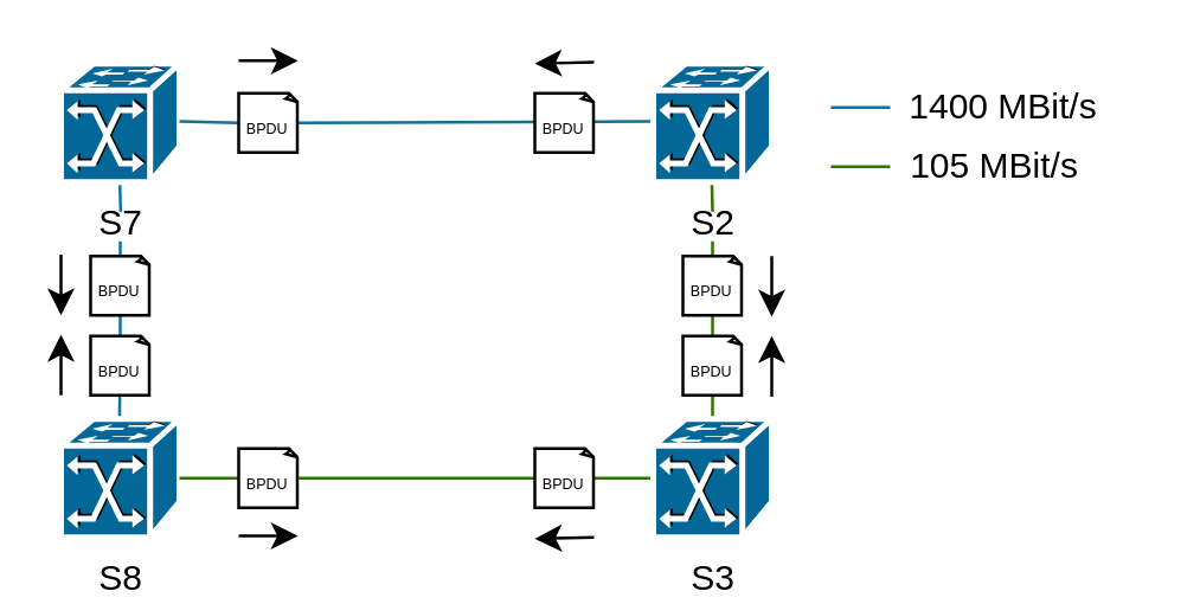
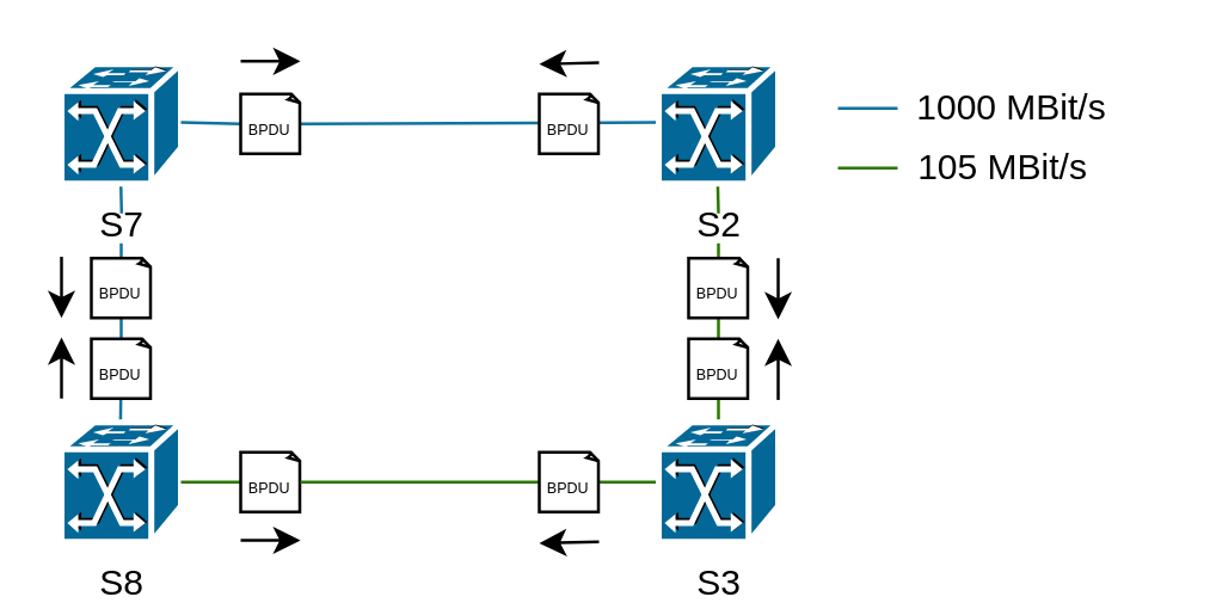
  <mxCell id="0" />
  <mxCell id="1" parent="0" />
  <mxCell id="2" value="" style="endArrow=none;html=1;rounded=0;exitX=1;exitY=0.5;exitDx=0;exitDy=0;exitPerimeter=0;entryX=0;entryY=0.5;entryDx=0;entryDy=0;entryPerimeter=0;fontColor=#FFFFFF;fillColor=#60a917;strokeColor=#2D7600;" edge="1" parent="1" source="19" target="11"><mxGeometry width="50" height="50" relative="1" as="geometry"><mxPoint x="130" y="101" as="sourcePoint" /><mxPoint x="180" y="51" as="targetPoint" /></mxGeometry></mxCell>
  <mxCell id="3" value="" style="endArrow=none;html=1;rounded=0;exitX=1;exitY=0.5;exitDx=0;exitDy=0;exitPerimeter=0;entryX=0;entryY=0.5;entryDx=0;entryDy=0;entryPerimeter=0;fillColor=#b1ddf0;strokeColor=#10739e;" edge="1" parent="1" source="21"><mxGeometry width="50" height="50" relative="1" as="geometry"><mxPoint x="60" y="40.5" as="sourcePoint" /><mxPoint x="220" y="40.5" as="targetPoint" /></mxGeometry></mxCell>
  <mxCell id="4" value="" style="endArrow=none;html=1;rounded=0;entryX=0.5;entryY=0;entryDx=0;entryDy=0;entryPerimeter=0;fillColor=#60a917;strokeColor=#2D7600;" edge="1" parent="1" target="11"><mxGeometry width="50" height="50" relative="1" as="geometry"><mxPoint x="240" y="81" as="sourcePoint" /><mxPoint x="240" y="101" as="targetPoint" /></mxGeometry></mxCell>
  <mxCell id="5" value="" style="endArrow=none;html=1;rounded=0;entryX=0.5;entryY=0;entryDx=0;entryDy=0;entryPerimeter=0;fillColor=#b1ddf0;strokeColor=#10739e;" edge="1" parent="1" source="24"><mxGeometry width="50" height="50" relative="1" as="geometry"><mxPoint x="40" y="81" as="sourcePoint" /><mxPoint x="39.76" y="141" as="targetPoint" /></mxGeometry></mxCell>
  <mxCell id="6" value="" style="endArrow=none;html=1;rounded=0;fillColor=#60a917;strokeColor=#2D7600;" edge="1" parent="1"><mxGeometry width="50" height="50" relative="1" as="geometry"><mxPoint x="239.76" y="61" as="sourcePoint" /><mxPoint x="240" y="71" as="targetPoint" /></mxGeometry></mxCell>
  <mxCell id="7" value="" style="endArrow=none;html=1;rounded=0;fillColor=#b1ddf0;strokeColor=#10739e;" edge="1" parent="1"><mxGeometry width="50" height="50" relative="1" as="geometry"><mxPoint x="39.88" y="61" as="sourcePoint" /><mxPoint x="40.12" y="71" as="targetPoint" /></mxGeometry></mxCell>
  <mxCell id="8" value="S2" style="shape=mxgraph.cisco.switches.atm_fast_gigabit_etherswitch;sketch=0;html=1;pointerEvents=1;dashed=0;fillColor=#036897;strokeColor=#ffffff;strokeWidth=2;verticalLabelPosition=bottom;verticalAlign=top;align=center;outlineConnect=0;" vertex="1" parent="1"><mxGeometry x="220" y="21" width="40" height="40" as="geometry" /></mxCell>
  <mxCell id="9" value="S7" style="shape=mxgraph.cisco.switches.atm_fast_gigabit_etherswitch;sketch=0;html=1;pointerEvents=1;dashed=0;fillColor=#036897;strokeColor=#ffffff;strokeWidth=2;verticalLabelPosition=bottom;verticalAlign=top;align=center;outlineConnect=0;" vertex="1" parent="1"><mxGeometry x="20" y="21" width="40" height="40" as="geometry" /></mxCell>
  <mxCell id="10" value="S8" style="shape=mxgraph.cisco.switches.atm_fast_gigabit_etherswitch;sketch=0;html=1;pointerEvents=1;dashed=0;fillColor=#036897;strokeColor=#ffffff;strokeWidth=2;verticalLabelPosition=bottom;verticalAlign=top;align=center;outlineConnect=0;" vertex="1" parent="1"><mxGeometry x="20" y="141" width="40" height="40" as="geometry" /></mxCell>
  <mxCell id="11" value="S3" style="shape=mxgraph.cisco.switches.atm_fast_gigabit_etherswitch;sketch=0;html=1;pointerEvents=1;dashed=0;fillColor=#036897;strokeColor=#ffffff;strokeWidth=2;verticalLabelPosition=bottom;verticalAlign=top;align=center;outlineConnect=0;" vertex="1" parent="1"><mxGeometry x="220" y="141" width="40" height="40" as="geometry" /></mxCell>
  <mxCell id="12" value="" style="endArrow=none;html=1;rounded=0;exitX=1;exitY=0.5;exitDx=0;exitDy=0;exitPerimeter=0;fillColor=#b1ddf0;strokeColor=#10739e;" edge="1" parent="1"><mxGeometry width="50" height="50" relative="1" as="geometry"><mxPoint x="280" y="35.76" as="sourcePoint" /><mxPoint x="300" y="35.76" as="targetPoint" /></mxGeometry></mxCell>
  <mxCell id="13" value="" style="endArrow=none;html=1;rounded=0;fontColor=#FFFFFF;fillColor=#60a917;strokeColor=#2D7600;" edge="1" parent="1"><mxGeometry width="50" height="50" relative="1" as="geometry"><mxPoint x="280" y="55.76" as="sourcePoint" /><mxPoint x="300" y="55.76" as="targetPoint" /></mxGeometry></mxCell>
- <mxCell id="14" value="1400 MBit/s" style="text;html=1;align=center;verticalAlign=middle;resizable=0;points=[];autosize=1;strokeColor=none;fillColor=none;" vertex="1" parent="1"><mxGeometry x="293" y="21" width="90" height="30" as="geometry" /></mxCell>
+ <mxCell id="14" value="1000 MBit/s" style="text;html=1;align=center;verticalAlign=middle;resizable=0;points=[];autosize=1;strokeColor=none;fillColor=none;" vertex="1" parent="1"><mxGeometry x="293" y="21" width="90" height="30" as="geometry" /></mxCell>
  <mxCell id="15" value="105&lt;span style=&quot;background-color: transparent; color: light-dark(rgb(0, 0, 0), rgb(255, 255, 255));&quot;&gt;&amp;nbsp;MBit/s&lt;/span&gt;" style="text;html=1;align=center;verticalAlign=middle;resizable=0;points=[];autosize=1;strokeColor=none;fillColor=none;" vertex="1" parent="1"><mxGeometry x="295" y="41" width="80" height="30" as="geometry" /></mxCell>
  <mxCell id="16" value="" style="endArrow=none;html=1;rounded=0;exitX=1;exitY=0.5;exitDx=0;exitDy=0;exitPerimeter=0;entryX=0;entryY=0.5;entryDx=0;entryDy=0;entryPerimeter=0;fontColor=#FFFFFF;fillColor=#60a917;strokeColor=#2D7600;" edge="1" parent="1" source="10" target="17"><mxGeometry width="50" height="50" relative="1" as="geometry"><mxPoint x="60" y="161" as="sourcePoint" /><mxPoint x="220" y="161" as="targetPoint" /></mxGeometry></mxCell>
  <mxCell id="17" value="&lt;font style=&quot;font-size: 5px;&quot;&gt;BPDU&lt;/font&gt;" style="whiteSpace=wrap;html=1;shape=mxgraph.basic.document" vertex="1" parent="1"><mxGeometry x="80" y="151" width="20" height="20" as="geometry" /></mxCell>
  <mxCell id="18" value="" style="endArrow=none;html=1;rounded=0;exitX=1;exitY=0.5;exitDx=0;exitDy=0;exitPerimeter=0;entryX=0;entryY=0.5;entryDx=0;entryDy=0;entryPerimeter=0;fontColor=#FFFFFF;fillColor=#60a917;strokeColor=#2D7600;" edge="1" parent="1" source="17" target="19"><mxGeometry width="50" height="50" relative="1" as="geometry"><mxPoint x="100" y="161" as="sourcePoint" /><mxPoint x="220" y="161" as="targetPoint" /></mxGeometry></mxCell>
  <mxCell id="19" value="&lt;font style=&quot;font-size: 5px;&quot;&gt;BPDU&lt;/font&gt;" style="whiteSpace=wrap;html=1;shape=mxgraph.basic.document" vertex="1" parent="1"><mxGeometry x="180" y="151" width="20" height="20" as="geometry" /></mxCell>
  <mxCell id="20" value="" style="endArrow=none;html=1;rounded=0;exitX=1;exitY=0.5;exitDx=0;exitDy=0;exitPerimeter=0;entryX=0;entryY=0.5;entryDx=0;entryDy=0;entryPerimeter=0;fillColor=#b1ddf0;strokeColor=#10739e;" edge="1" parent="1" target="21"><mxGeometry width="50" height="50" relative="1" as="geometry"><mxPoint x="60" y="40.5" as="sourcePoint" /><mxPoint x="220" y="40.5" as="targetPoint" /></mxGeometry></mxCell>
  <mxCell id="21" value="&lt;font style=&quot;font-size: 5px;&quot;&gt;BPDU&lt;/font&gt;" style="whiteSpace=wrap;html=1;shape=mxgraph.basic.document" vertex="1" parent="1"><mxGeometry x="80" y="31" width="20" height="20" as="geometry" /></mxCell>
  <mxCell id="22" value="&lt;font style=&quot;font-size: 5px;&quot;&gt;BPDU&lt;/font&gt;" style="whiteSpace=wrap;html=1;shape=mxgraph.basic.document" vertex="1" parent="1"><mxGeometry x="180" y="31" width="20" height="20" as="geometry" /></mxCell>
  <mxCell id="23" value="" style="endArrow=none;html=1;rounded=0;entryX=0.5;entryY=0;entryDx=0;entryDy=0;entryPerimeter=0;fillColor=#b1ddf0;strokeColor=#10739e;" edge="1" parent="1" target="24"><mxGeometry width="50" height="50" relative="1" as="geometry"><mxPoint x="40" y="81" as="sourcePoint" /><mxPoint x="39.76" y="141" as="targetPoint" /></mxGeometry></mxCell>
  <mxCell id="24" value="&lt;font style=&quot;font-size: 5px;&quot;&gt;BPDU&lt;/font&gt;" style="whiteSpace=wrap;html=1;shape=mxgraph.basic.document" vertex="1" parent="1"><mxGeometry x="30" y="113" width="20" height="20" as="geometry" /></mxCell>
  <mxCell id="25" value="&lt;font style=&quot;font-size: 5px;&quot;&gt;BPDU&lt;/font&gt;" style="whiteSpace=wrap;html=1;shape=mxgraph.basic.document" vertex="1" parent="1"><mxGeometry x="30" y="86" width="20" height="20" as="geometry" /></mxCell>
  <mxCell id="26" value="&lt;font style=&quot;font-size: 5px;&quot;&gt;BPDU&lt;/font&gt;" style="whiteSpace=wrap;html=1;shape=mxgraph.basic.document" vertex="1" parent="1"><mxGeometry x="230" y="113" width="20" height="20" as="geometry" /></mxCell>
  <mxCell id="27" value="&lt;font style=&quot;font-size: 5px;&quot;&gt;BPDU&lt;/font&gt;" style="whiteSpace=wrap;html=1;shape=mxgraph.basic.document" vertex="1" parent="1"><mxGeometry x="230" y="86" width="20" height="20" as="geometry" /></mxCell>
  <mxCell id="28" value="" style="endArrow=classic;html=1;rounded=0;" edge="1" parent="1"><mxGeometry width="50" height="50" relative="1" as="geometry"><mxPoint x="80" y="180.52" as="sourcePoint" /><mxPoint x="100" y="180.52" as="targetPoint" /></mxGeometry></mxCell>
  <mxCell id="29" value="" style="endArrow=classic;html=1;rounded=0;" edge="1" parent="1"><mxGeometry width="50" height="50" relative="1" as="geometry"><mxPoint x="200" y="181" as="sourcePoint" /><mxPoint x="180" y="181.48" as="targetPoint" /></mxGeometry></mxCell>
  <mxCell id="30" value="" style="endArrow=classic;html=1;rounded=0;" edge="1" parent="1"><mxGeometry width="50" height="50" relative="1" as="geometry"><mxPoint x="80" y="20.04" as="sourcePoint" /><mxPoint x="100" y="20.04" as="targetPoint" /></mxGeometry></mxCell>
  <mxCell id="31" value="" style="endArrow=classic;html=1;rounded=0;" edge="1" parent="1"><mxGeometry width="50" height="50" relative="1" as="geometry"><mxPoint x="200" y="20.52" as="sourcePoint" /><mxPoint x="180" y="21" as="targetPoint" /></mxGeometry></mxCell>
  <mxCell id="32" value="" style="endArrow=classic;html=1;rounded=0;" edge="1" parent="1"><mxGeometry width="50" height="50" relative="1" as="geometry"><mxPoint x="20" y="133" as="sourcePoint" /><mxPoint x="20" y="112.52" as="targetPoint" /></mxGeometry></mxCell>
  <mxCell id="33" value="" style="endArrow=classic;html=1;rounded=0;" edge="1" parent="1"><mxGeometry width="50" height="50" relative="1" as="geometry"><mxPoint x="20" y="85.52" as="sourcePoint" /><mxPoint x="20" y="106" as="targetPoint" /></mxGeometry></mxCell>
  <mxCell id="34" value="" style="endArrow=classic;html=1;rounded=0;" edge="1" parent="1"><mxGeometry width="50" height="50" relative="1" as="geometry"><mxPoint x="260" y="133.48" as="sourcePoint" /><mxPoint x="260" y="113" as="targetPoint" /></mxGeometry></mxCell>
  <mxCell id="35" value="" style="endArrow=classic;html=1;rounded=0;" edge="1" parent="1"><mxGeometry width="50" height="50" relative="1" as="geometry"><mxPoint x="260" y="86" as="sourcePoint" /><mxPoint x="260" y="106.48" as="targetPoint" /></mxGeometry></mxCell>
